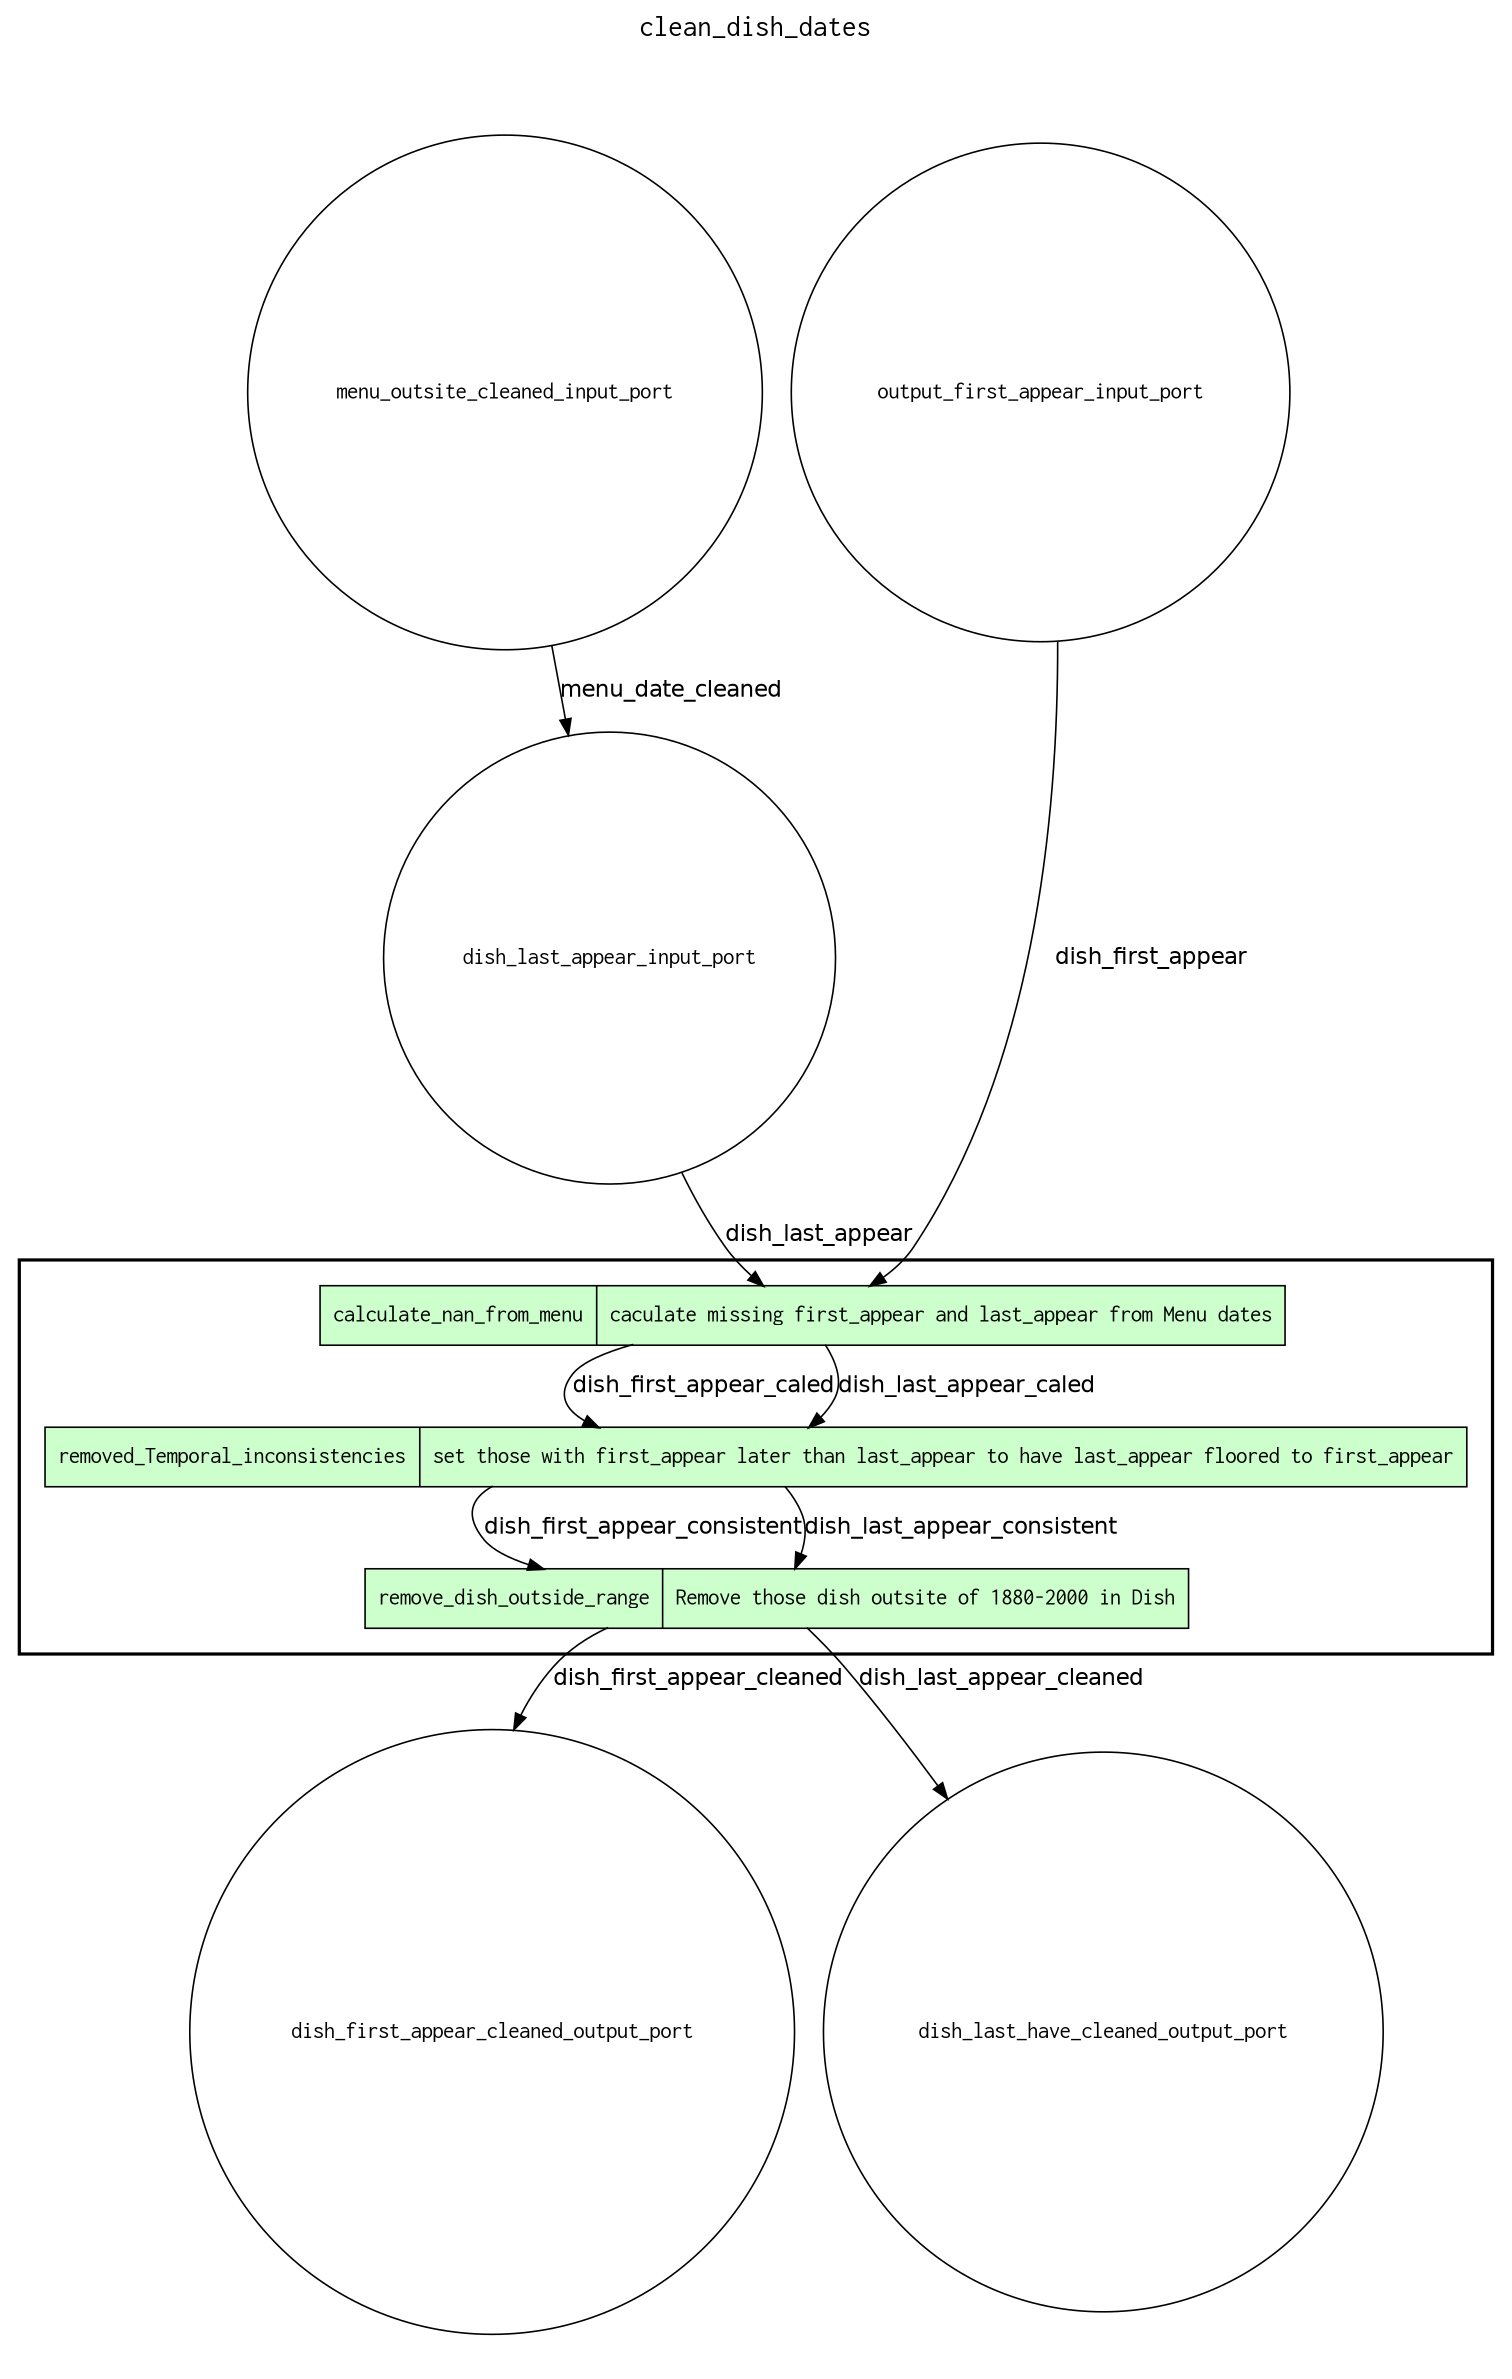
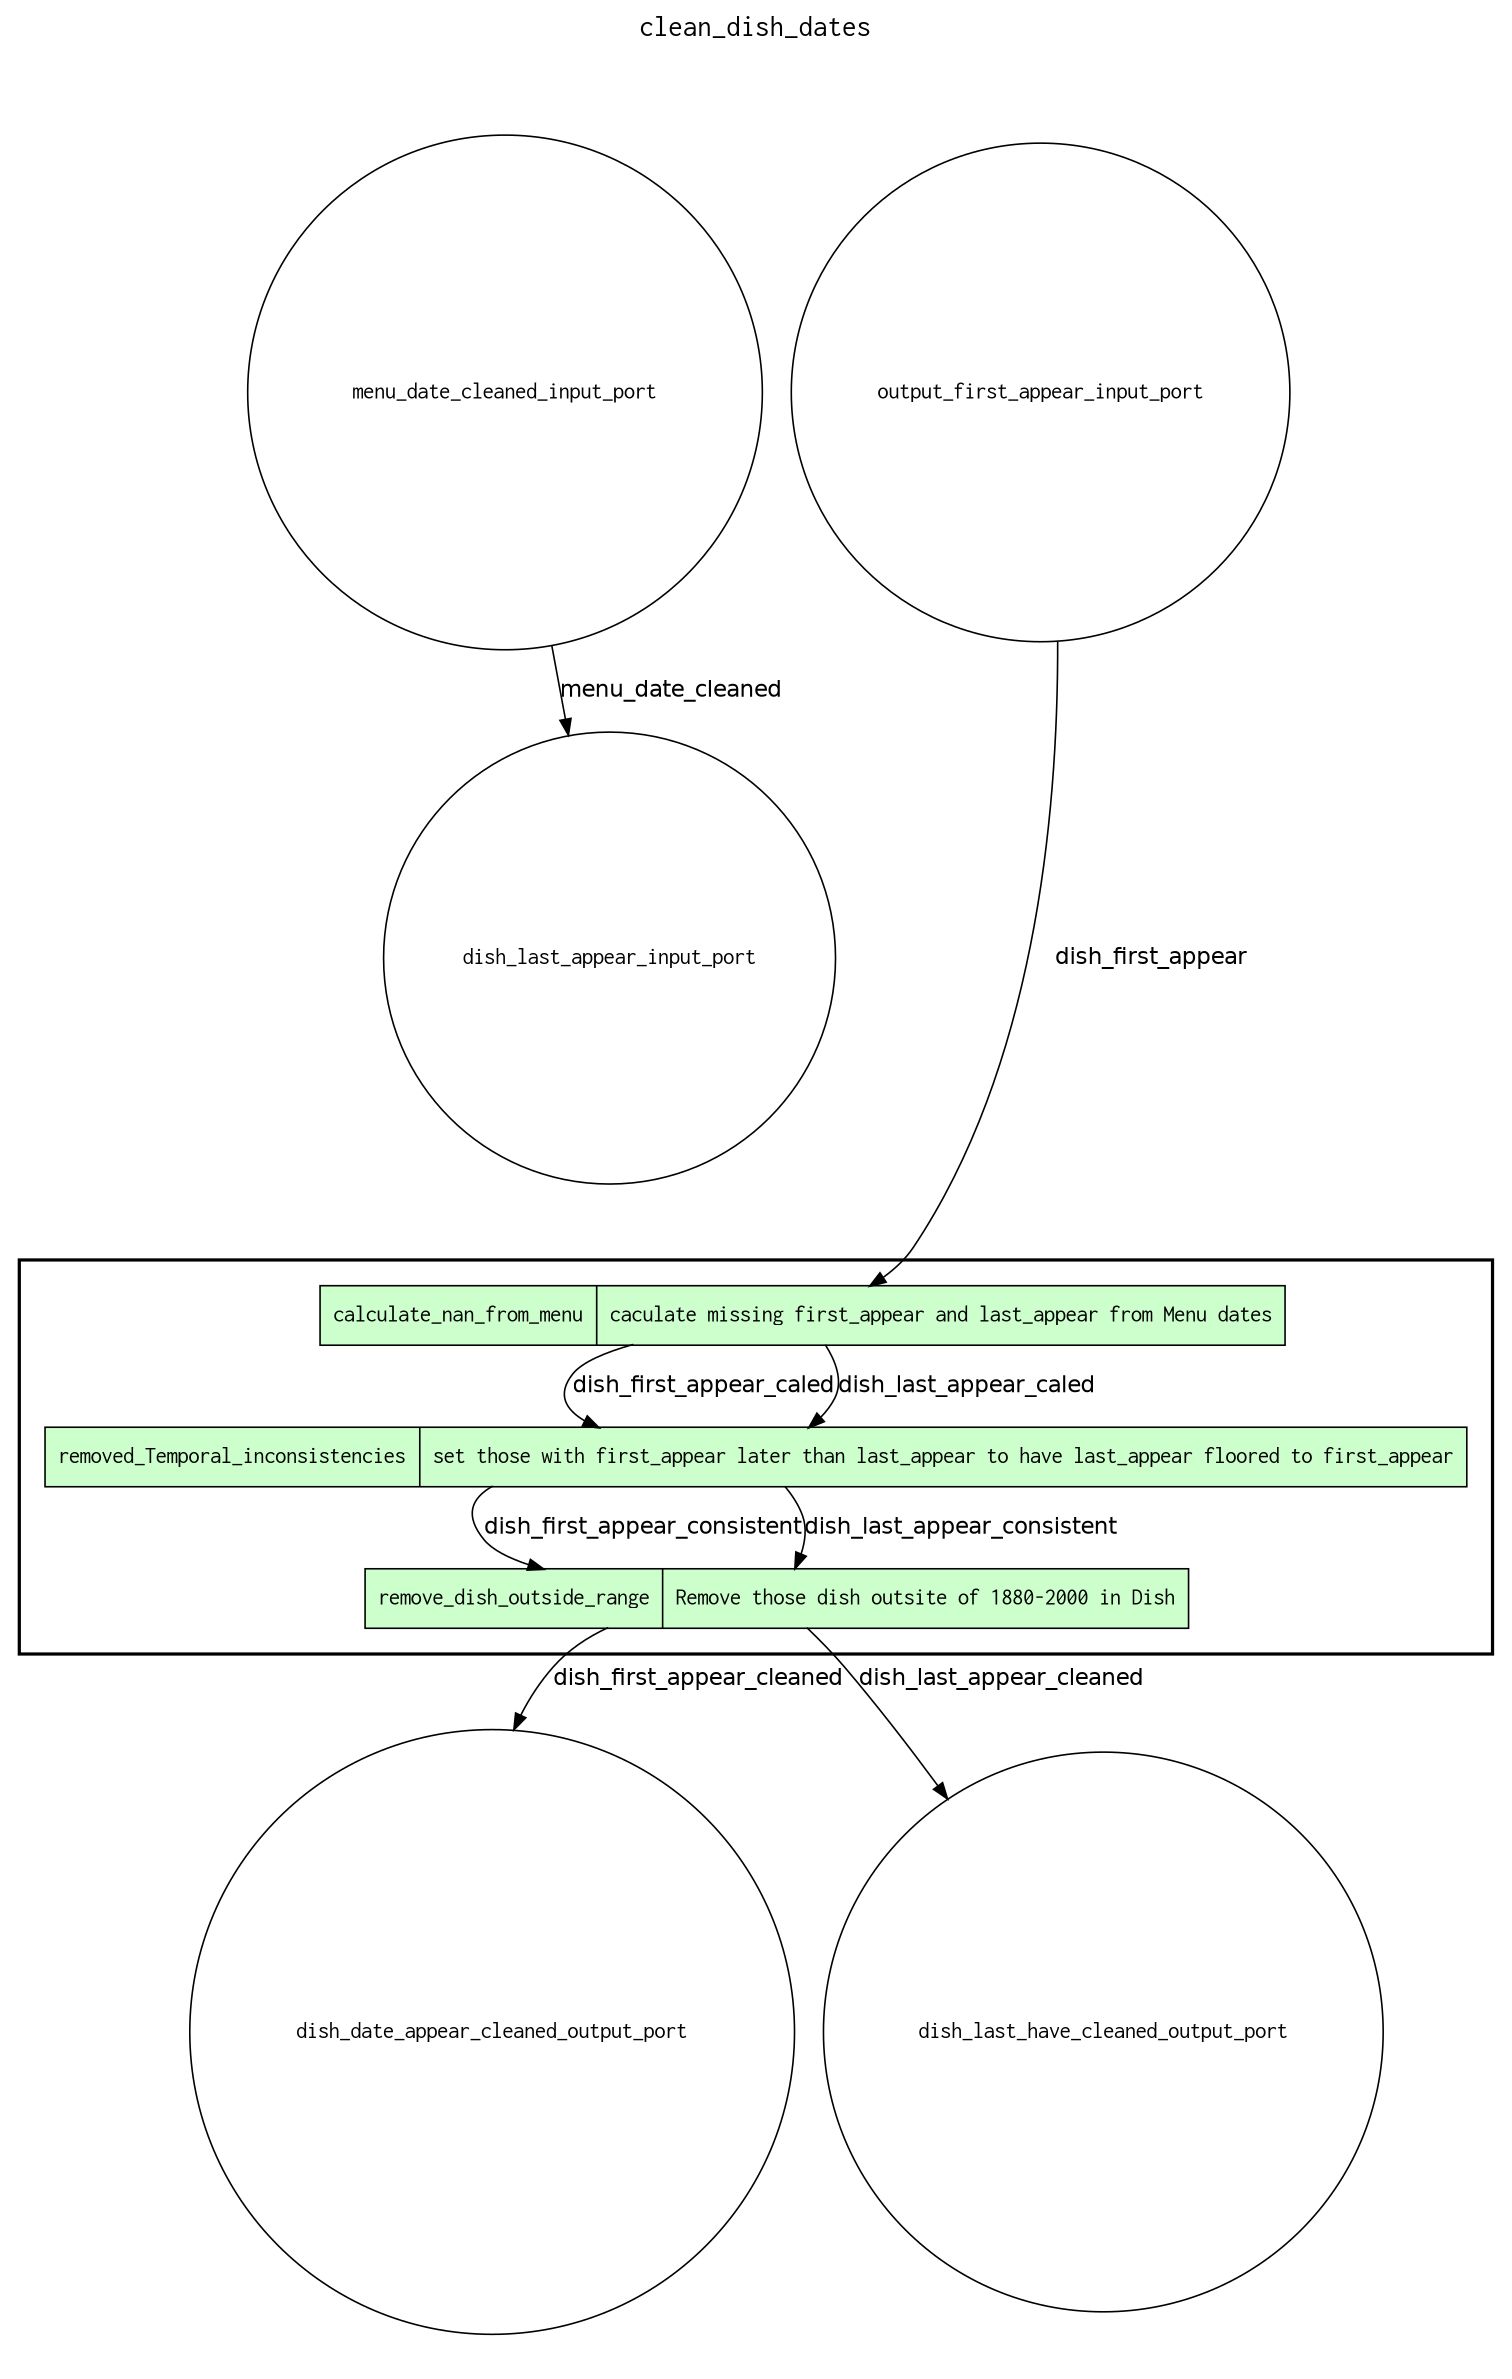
  digraph {
    fontname=Courier
    fontsize=18
    label=clean_dish_dates
    labelloc=t
    rankdir=TB
    node [fillcolor="#FFFFFF" fontname=Courier peripheries=1 shape=circle style=filled]
    edge [fontname=Helvetica]
    n1 [fillcolor="#CCFFCC" label="{{<f0> calculate_nan_from_menu |<f1> caculate missing first_appear and last_appear from Menu dates}}" rankdir=LR shape=record]
    n2 [fillcolor="#CCFFCC" label="{{<f0> removed_Temporal_inconsistencies |<f1> set those with first_appear later than last_appear to have last_appear floored to first_appear}}" rankdir=LR shape=record]
    n3 [fillcolor="#CCFFCC" label="{{<f0> remove_dish_outside_range |<f1> Remove those dish outsite of 1880-2000 in Dish}}" rankdir=LR shape=record]
    n4 [label=output_first_appear_input_port width=0.2]
    dish_last_appear_input_port [width=0.2]
-   menu_date_cleaned_input_port [width=0.2 label=menu_outsite_cleaned_input_port]
-   dish_first_appear_cleaned_output_port [width=0.2]
+   menu_date_cleaned_input_port [width=0.2]
+   dish_first_appear_cleaned_output_port [width=0.2 label=dish_date_appear_cleaned_output_port]
    n8 [label=dish_last_have_cleaned_output_port width=0.2]
    subgraph cluster_1 {
      color=black
      label=""
      penwidth=2
      subgraph cluster_2 {
        color=white
        label=""
        penwidth=2
        n1
        n2
        n3
      }
    }
    subgraph cluster_3 {
      color=white
      label=""
      subgraph cluster_4 {
        color=white
        label=""
        n4
        dish_last_appear_input_port
        menu_date_cleaned_input_port
      }
    }
    subgraph cluster_5 {
      color=white
      label=""
      subgraph cluster_6 {
        color=white
        label=""
        dish_first_appear_cleaned_output_port
        n8
      }
    }
    n1 -> n2 [label=dish_first_appear_caled]
    n1 -> n2 [label=dish_last_appear_caled]
    n2 -> n3 [label=dish_first_appear_consistent]
    n2 -> n3 [label=dish_last_appear_consistent]
    n3 -> dish_first_appear_cleaned_output_port [label=dish_first_appear_cleaned]
    n3 -> n8 [label=dish_last_appear_cleaned]
    n4 -> n1 [label=dish_first_appear]
-   dish_last_appear_input_port -> n1 [label=dish_last_appear]
    menu_date_cleaned_input_port -> dish_last_appear_input_port [label=menu_date_cleaned]
  }
